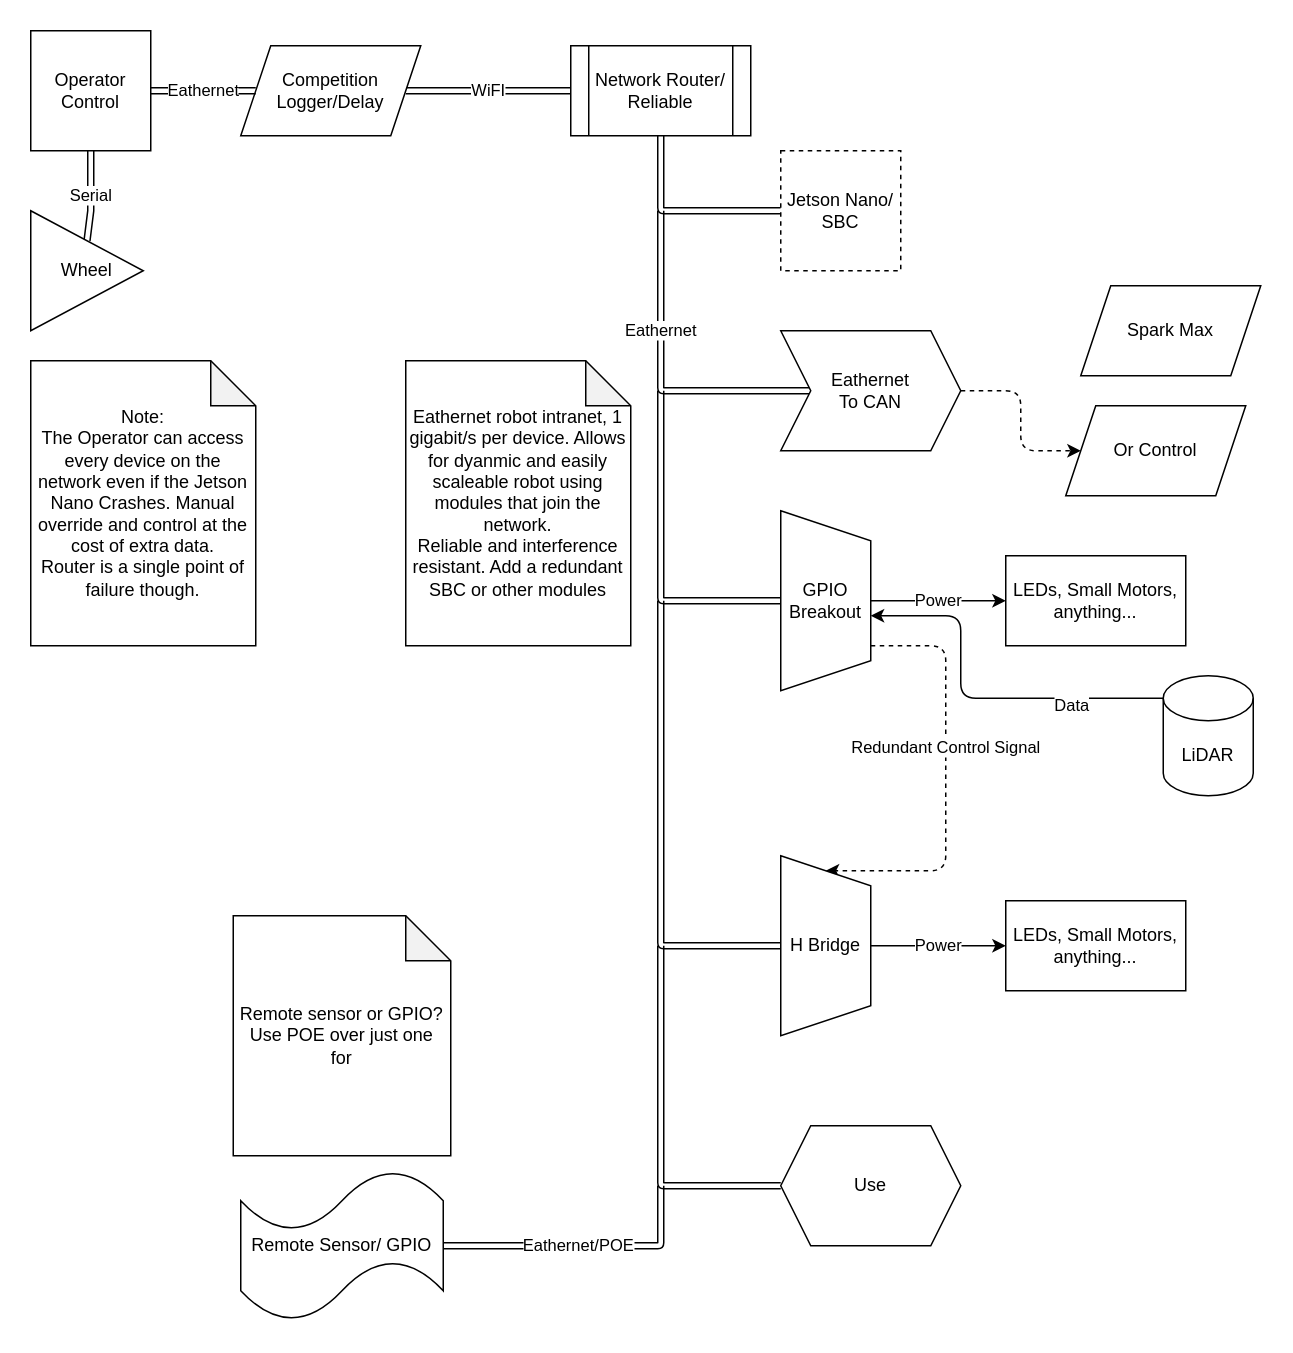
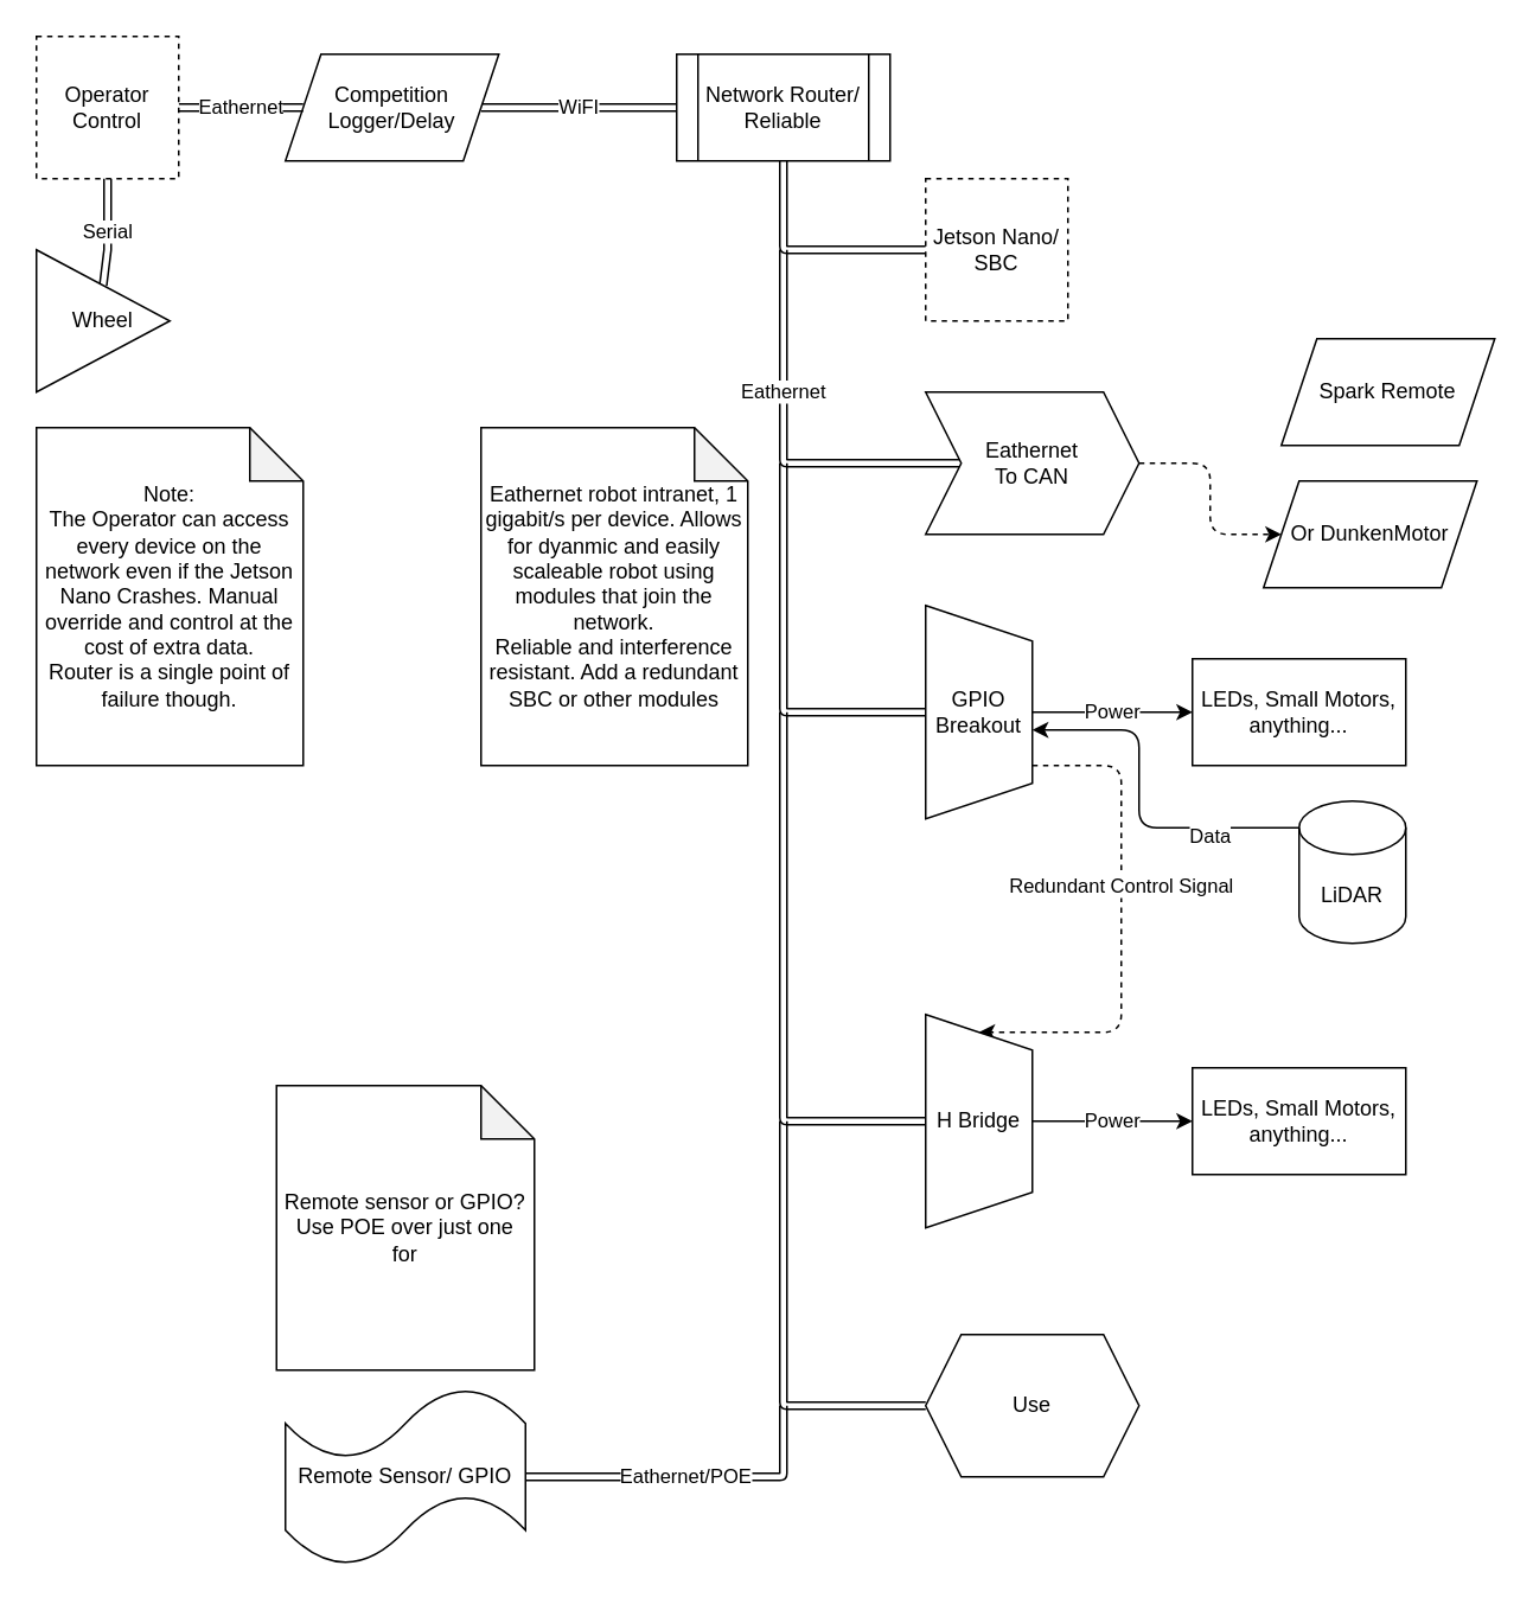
  <mxCell id="0" />
  <mxCell id="1" parent="0" />
  <mxCell id="2" style="edgeStyle=none;shape=link;html=1;exitX=0.5;exitY=1;exitDx=0;exitDy=0;entryX=0;entryY=0.5;entryDx=0;entryDy=0;" parent="1" source="3" target="10" edge="1"><mxGeometry relative="1" as="geometry"><Array as="points"><mxPoint x="440" y="140" /></Array></mxGeometry></mxCell>
  <mxCell id="3" value="Network Router/&lt;br&gt;Reliable" style="shape=process;whiteSpace=wrap;html=1;backgroundOutline=1;" parent="1" vertex="1"><mxGeometry x="380" y="30" width="120" height="60" as="geometry" /></mxCell>
  <mxCell id="4" value="WiFI" style="edgeStyle=none;shape=link;html=1;exitX=1;exitY=0.5;exitDx=0;exitDy=0;entryX=0;entryY=0.5;entryDx=0;entryDy=0;" parent="1" source="5" target="3" edge="1"><mxGeometry relative="1" as="geometry" /></mxCell>
  <mxCell id="5" value="Competition&lt;br&gt;Logger/Delay" style="shape=parallelogram;perimeter=parallelogramPerimeter;whiteSpace=wrap;html=1;fixedSize=1;" parent="1" vertex="1"><mxGeometry x="160" y="30" width="120" height="60" as="geometry" /></mxCell>
  <mxCell id="6" value="Eathernet" style="edgeStyle=none;shape=link;html=1;exitX=1;exitY=0.5;exitDx=0;exitDy=0;entryX=0;entryY=0.5;entryDx=0;entryDy=0;" parent="1" source="7" target="5" edge="1"><mxGeometry relative="1" as="geometry" /></mxCell>
- <mxCell id="7" value="Operator&lt;br&gt;Control" style="whiteSpace=wrap;html=1;aspect=fixed;" parent="1" vertex="1"><mxGeometry x="20" y="20" width="80" height="80" as="geometry" /></mxCell>
+ <mxCell id="7" value="Operator&lt;br&gt;Control" style="whiteSpace=wrap;html=1;aspect=fixed;dashed=1;" parent="1" vertex="1"><mxGeometry x="20" y="20" width="80" height="80" as="geometry" /></mxCell>
  <mxCell id="8" value="Serial" style="edgeStyle=none;shape=link;html=1;exitX=0.5;exitY=0;exitDx=0;exitDy=0;entryX=0.5;entryY=1;entryDx=0;entryDy=0;" parent="1" source="9" target="7" edge="1"><mxGeometry relative="1" as="geometry"><Array as="points"><mxPoint x="60" y="140" /></Array></mxGeometry></mxCell>
  <mxCell id="9" value="Wheel" style="triangle;whiteSpace=wrap;html=1;" parent="1" vertex="1"><mxGeometry x="20" y="140" width="75" height="80" as="geometry" /></mxCell>
  <mxCell id="10" value="Jetson Nano/&lt;br&gt;SBC" style="whiteSpace=wrap;html=1;aspect=fixed;dashed=1;" parent="1" vertex="1"><mxGeometry x="520" y="100" width="80" height="80" as="geometry" /></mxCell>
  <mxCell id="11" value="Eathernet" style="edgeStyle=none;shape=link;html=1;exitX=0;exitY=0.5;exitDx=0;exitDy=0;" parent="1" source="13" edge="1"><mxGeometry x="0.273" relative="1" as="geometry"><mxPoint x="440" y="140" as="targetPoint" /><Array as="points"><mxPoint x="440" y="260" /></Array><mxPoint as="offset" /></mxGeometry></mxCell>
  <mxCell id="12" style="edgeStyle=none;html=1;exitX=1;exitY=0.5;exitDx=0;exitDy=0;entryX=0;entryY=0.5;entryDx=0;entryDy=0;dashed=1;" parent="1" source="13" target="15" edge="1"><mxGeometry relative="1" as="geometry"><Array as="points"><mxPoint x="680" y="260" /><mxPoint x="680" y="300" /></Array></mxGeometry></mxCell>
  <mxCell id="13" value="Eathernet&lt;br&gt;To CAN" style="shape=step;perimeter=stepPerimeter;whiteSpace=wrap;html=1;fixedSize=1;" parent="1" vertex="1"><mxGeometry x="520" y="220" width="120" height="80" as="geometry" /></mxCell>
- <mxCell id="14" value="Spark Max" style="shape=parallelogram;perimeter=parallelogramPerimeter;whiteSpace=wrap;html=1;fixedSize=1;" parent="1" vertex="1"><mxGeometry x="720" y="190" width="120" height="60" as="geometry" /></mxCell>
- <mxCell id="15" value="Or Control" style="shape=parallelogram;perimeter=parallelogramPerimeter;whiteSpace=wrap;html=1;fixedSize=1;" parent="1" vertex="1"><mxGeometry x="710" y="270" width="120" height="60" as="geometry" /></mxCell>
+ <mxCell id="14" value="Spark Remote" style="shape=parallelogram;perimeter=parallelogramPerimeter;whiteSpace=wrap;html=1;fixedSize=1;" parent="1" vertex="1"><mxGeometry x="720" y="190" width="120" height="60" as="geometry" /></mxCell>
+ <mxCell id="15" value="Or DunkenMotor" style="shape=parallelogram;perimeter=parallelogramPerimeter;whiteSpace=wrap;html=1;fixedSize=1;" parent="1" vertex="1"><mxGeometry x="710" y="270" width="120" height="60" as="geometry" /></mxCell>
  <mxCell id="16" value="Power" style="edgeStyle=none;html=1;exitX=0.5;exitY=0;exitDx=0;exitDy=0;" parent="1" source="19" edge="1"><mxGeometry relative="1" as="geometry"><mxPoint x="670" y="400" as="targetPoint" /></mxGeometry></mxCell>
  <mxCell id="17" style="edgeStyle=none;shape=link;html=1;exitX=0.5;exitY=1;exitDx=0;exitDy=0;" parent="1" source="19" edge="1"><mxGeometry relative="1" as="geometry"><mxPoint x="440" y="260" as="targetPoint" /><Array as="points"><mxPoint x="440" y="400" /></Array></mxGeometry></mxCell>
  <mxCell id="18" value="Redundant Control Signal" style="edgeStyle=none;html=1;exitX=0.75;exitY=0;exitDx=0;exitDy=0;entryX=0;entryY=0.5;entryDx=0;entryDy=0;dashed=1;" parent="1" source="19" target="23" edge="1"><mxGeometry x="-0.158" relative="1" as="geometry"><Array as="points"><mxPoint x="630" y="430" /><mxPoint x="630" y="580" /></Array><mxPoint as="offset" /></mxGeometry></mxCell>
  <mxCell id="19" value="GPIO&lt;br&gt;Breakout" style="shape=trapezoid;perimeter=trapezoidPerimeter;whiteSpace=wrap;html=1;fixedSize=1;direction=south;" parent="1" vertex="1"><mxGeometry x="520" y="340" width="60" height="120" as="geometry" /></mxCell>
  <mxCell id="20" value="LEDs, Small Motors,&lt;br&gt;anything..." style="rounded=0;whiteSpace=wrap;html=1;" parent="1" vertex="1"><mxGeometry x="670" y="370" width="120" height="60" as="geometry" /></mxCell>
  <mxCell id="21" value="Power" style="edgeStyle=none;html=1;exitX=0.5;exitY=0;exitDx=0;exitDy=0;" parent="1" source="23" edge="1"><mxGeometry relative="1" as="geometry"><mxPoint x="670" y="630" as="targetPoint" /></mxGeometry></mxCell>
  <mxCell id="22" style="edgeStyle=none;shape=link;html=1;exitX=0.5;exitY=1;exitDx=0;exitDy=0;" parent="1" source="23" edge="1"><mxGeometry relative="1" as="geometry"><mxPoint x="440" y="400" as="targetPoint" /><Array as="points"><mxPoint x="440" y="630" /></Array></mxGeometry></mxCell>
  <mxCell id="23" value="H Bridge" style="shape=trapezoid;perimeter=trapezoidPerimeter;whiteSpace=wrap;html=1;fixedSize=1;direction=south;" parent="1" vertex="1"><mxGeometry x="520" y="570" width="60" height="120" as="geometry" /></mxCell>
  <mxCell id="24" value="LEDs, Small Motors,&lt;br&gt;anything..." style="rounded=0;whiteSpace=wrap;html=1;" parent="1" vertex="1"><mxGeometry x="670" y="600" width="120" height="60" as="geometry" /></mxCell>
  <mxCell id="25" value="Data" style="edgeStyle=none;html=1;exitX=0;exitY=0;exitDx=0;exitDy=15;exitPerimeter=0;" parent="1" source="26" edge="1"><mxGeometry x="-0.512" y="5" relative="1" as="geometry"><mxPoint x="580" y="410" as="targetPoint" /><Array as="points"><mxPoint x="640" y="465" /><mxPoint x="640" y="410" /></Array><mxPoint as="offset" /></mxGeometry></mxCell>
- <mxCell id="26" value="LiDAR" style="shape=cylinder3;whiteSpace=wrap;html=1;boundedLbl=1;backgroundOutline=1;size=15;" parent="1" vertex="1"><mxGeometry x="775" y="450" width="60" height="80" as="geometry" /></mxCell>
+ <mxCell id="26" value="LiDAR" style="shape=cylinder3;whiteSpace=wrap;html=1;boundedLbl=1;backgroundOutline=1;size=15;" parent="1" vertex="1"><mxGeometry x="730" y="450" width="60" height="80" as="geometry" /></mxCell>
  <mxCell id="27" style="edgeStyle=none;shape=link;html=1;exitX=0;exitY=0.5;exitDx=0;exitDy=0;" parent="1" source="28" edge="1"><mxGeometry relative="1" as="geometry"><mxPoint x="440" y="630" as="targetPoint" /><Array as="points"><mxPoint x="440" y="790" /></Array></mxGeometry></mxCell>
  <mxCell id="28" value="Use" style="shape=hexagon;perimeter=hexagonPerimeter2;whiteSpace=wrap;html=1;fixedSize=1;" parent="1" vertex="1"><mxGeometry x="520" y="750" width="120" height="80" as="geometry" /></mxCell>
  <mxCell id="29" value="Note:&lt;br&gt;The Operator can access every device on the network even if the Jetson Nano Crashes. Manual override and control at the cost of extra data.&lt;br&gt;Router is a single point of failure though." style="shape=note;whiteSpace=wrap;html=1;backgroundOutline=1;darkOpacity=0.05;" parent="1" vertex="1"><mxGeometry x="20" y="240" width="150" height="190" as="geometry" /></mxCell>
  <mxCell id="30" value="Eathernet robot intranet, 1 gigabit/s per device. Allows for dyanmic and easily scaleable robot using modules that join the network.&lt;br&gt;Reliable and interference resistant. Add a redundant SBC or other modules" style="shape=note;whiteSpace=wrap;html=1;backgroundOutline=1;darkOpacity=0.05;" parent="1" vertex="1"><mxGeometry x="270" y="240" width="150" height="190" as="geometry" /></mxCell>
  <mxCell id="31" value="Eathernet/POE" style="edgeStyle=none;shape=link;html=1;exitX=1;exitY=0.5;exitDx=0;exitDy=0;exitPerimeter=0;" parent="1" edge="1"><mxGeometry relative="1" as="geometry"><mxPoint x="440" y="790" as="targetPoint" /><mxPoint x="290" y="830" as="sourcePoint" /><Array as="points"><mxPoint x="440" y="830" /></Array></mxGeometry></mxCell>
  <mxCell id="32" value="Remote Sensor/ GPIO" style="shape=tape;whiteSpace=wrap;html=1;" parent="1" vertex="1"><mxGeometry x="160" y="780" width="135" height="100" as="geometry" /></mxCell>
  <mxCell id="33" value="Remote sensor or GPIO?&lt;br&gt;Use POE over just one&lt;br&gt;for" style="shape=note;whiteSpace=wrap;html=1;backgroundOutline=1;darkOpacity=0.05;" parent="1" vertex="1"><mxGeometry x="155" y="610" width="145" height="160" as="geometry" /></mxCell>
